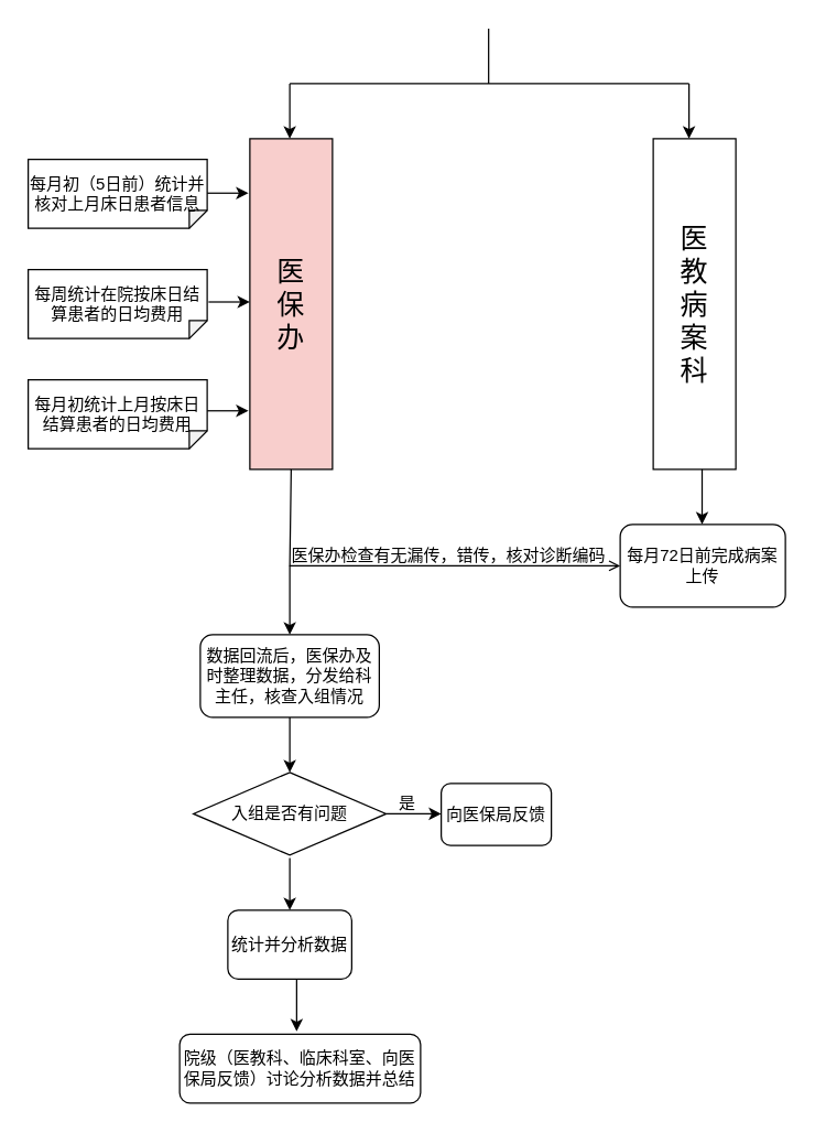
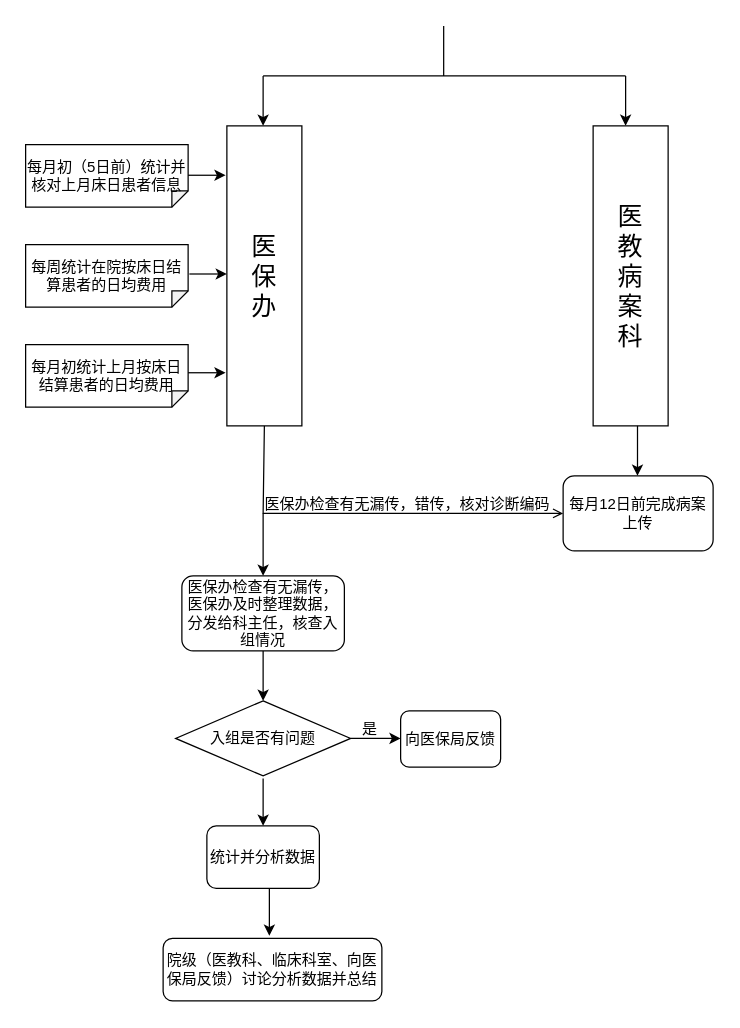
  <mxCell id="0" />
  <mxCell id="1" parent="0" />
  <mxCell id="2" value="医&lt;br&gt;教&lt;br&gt;病&lt;br&gt;案&lt;br&gt;科" style="rounded=0;whiteSpace=wrap;html=1;fontSize=20;" vertex="1" parent="1"><mxGeometry x="474" y="100" width="60" height="240" as="geometry" /></mxCell>
- <mxCell id="3" value="每月72日前完成病案上传" style="rounded=1;whiteSpace=wrap;html=1;" vertex="1" parent="1"><mxGeometry x="450" y="380" width="120" height="60" as="geometry" /></mxCell>
+ <mxCell id="3" value="每月12日前完成病案上传" style="rounded=1;whiteSpace=wrap;html=1;" vertex="1" parent="1"><mxGeometry x="450" y="380" width="120" height="60" as="geometry" /></mxCell>
  <mxCell id="4" value="" style="endArrow=classic;html=1;rounded=0;" edge="1" parent="1"><mxGeometry width="50" height="50" relative="1" as="geometry"><mxPoint x="509.5" y="340" as="sourcePoint" /><mxPoint x="509.5" y="380" as="targetPoint" /></mxGeometry></mxCell>
  <mxCell id="5" value="" style="group" vertex="1" connectable="0" parent="1"><mxGeometry x="210" y="20" width="290" height="80" as="geometry" /></mxCell>
  <mxCell id="6" value="" style="endArrow=none;html=1;rounded=0;" edge="1" parent="5"><mxGeometry width="50" height="50" relative="1" as="geometry"><mxPoint x="144.442" y="40" as="sourcePoint" /><mxPoint x="144.442" as="targetPoint" /></mxGeometry></mxCell>
  <mxCell id="7" value="" style="endArrow=none;html=1;rounded=0;" edge="1" parent="5"><mxGeometry width="50" height="50" relative="1" as="geometry"><mxPoint y="40" as="sourcePoint" /><mxPoint x="290" y="40" as="targetPoint" /></mxGeometry></mxCell>
  <mxCell id="8" value="" style="endArrow=classic;html=1;rounded=0;" edge="1" parent="5"><mxGeometry width="50" height="50" relative="1" as="geometry"><mxPoint y="40" as="sourcePoint" /><mxPoint y="80" as="targetPoint" /></mxGeometry></mxCell>
  <mxCell id="9" value="" style="endArrow=classic;html=1;rounded=0;" edge="1" parent="5"><mxGeometry width="50" height="50" relative="1" as="geometry"><mxPoint x="290" y="40" as="sourcePoint" /><mxPoint x="290" y="80" as="targetPoint" /></mxGeometry></mxCell>
  <mxCell id="10" value="" style="group" vertex="1" connectable="0" parent="1"><mxGeometry x="20" y="100" width="221" height="240" as="geometry" /></mxCell>
- <mxCell id="11" value="医&lt;br style=&quot;font-size: 20px;&quot;&gt;保&lt;br style=&quot;font-size: 20px;&quot;&gt;办" style="rounded=0;whiteSpace=wrap;html=1;fontSize=20;fillColor=#f8cecc;" vertex="1" parent="10"><mxGeometry x="161" width="60" height="240" as="geometry" /></mxCell>
+ <mxCell id="11" value="医&lt;br style=&quot;font-size: 20px;&quot;&gt;保&lt;br style=&quot;font-size: 20px;&quot;&gt;办" style="rounded=0;whiteSpace=wrap;html=1;fontSize=20;" vertex="1" parent="10"><mxGeometry x="161" width="60" height="240" as="geometry" /></mxCell>
  <mxCell id="12" value="每月初（5日前）统计并核对上月床日患者信息" style="shape=note;whiteSpace=wrap;html=1;backgroundOutline=1;darkOpacity=0.05;rotation=90;size=13;horizontal=0;" vertex="1" parent="10"><mxGeometry x="40" y="-25" width="50" height="130" as="geometry" /></mxCell>
  <mxCell id="13" value="每周统计在院按床日结算患者的日均费用" style="shape=note;whiteSpace=wrap;html=1;backgroundOutline=1;darkOpacity=0.05;rotation=90;size=13;horizontal=0;" vertex="1" parent="10"><mxGeometry x="40" y="55" width="50" height="130" as="geometry" /></mxCell>
  <mxCell id="14" value="每月初统计上月按床日结算患者的日均费用" style="shape=note;whiteSpace=wrap;html=1;backgroundOutline=1;darkOpacity=0.05;rotation=90;size=13;horizontal=0;" vertex="1" parent="10"><mxGeometry x="40" y="135" width="50" height="130" as="geometry" /></mxCell>
  <mxCell id="15" value="" style="endArrow=classic;html=1;rounded=0;" edge="1" parent="10"><mxGeometry width="50" height="50" relative="1" as="geometry"><mxPoint x="130" y="39.5" as="sourcePoint" /><mxPoint x="160" y="39.5" as="targetPoint" /></mxGeometry></mxCell>
  <mxCell id="16" value="" style="endArrow=classic;html=1;rounded=0;" edge="1" parent="10"><mxGeometry width="50" height="50" relative="1" as="geometry"><mxPoint x="131" y="118.5" as="sourcePoint" /><mxPoint x="161" y="118.5" as="targetPoint" /></mxGeometry></mxCell>
  <mxCell id="17" value="" style="endArrow=classic;html=1;rounded=0;" edge="1" parent="10"><mxGeometry width="50" height="50" relative="1" as="geometry"><mxPoint x="130" y="197.5" as="sourcePoint" /><mxPoint x="160" y="197.5" as="targetPoint" /></mxGeometry></mxCell>
  <mxCell id="18" value="" style="endArrow=open;html=1;rounded=0;exitX=0.5;exitY=1;exitDx=0;exitDy=0;" edge="1" parent="1" source="11" target="3"><mxGeometry width="50" height="50" relative="1" as="geometry"><mxPoint x="220" y="420" as="sourcePoint" /><mxPoint x="420" y="410" as="targetPoint" /><Array as="points"><mxPoint x="210" y="410" /></Array></mxGeometry></mxCell>
  <mxCell id="19" value="医保办检查有无漏传，错传，核对诊断编码" style="text;html=1;align=center;verticalAlign=middle;resizable=0;points=[];autosize=1;strokeColor=none;fillColor=none;" vertex="1" parent="1"><mxGeometry x="200" y="388" width="250" height="30" as="geometry" /></mxCell>
  <mxCell id="20" value="" style="endArrow=classic;html=1;rounded=0;" edge="1" parent="1"><mxGeometry width="50" height="50" relative="1" as="geometry"><mxPoint x="210" y="410" as="sourcePoint" /><mxPoint x="210" y="460" as="targetPoint" /></mxGeometry></mxCell>
- <mxCell id="21" value="数据回流后，医保办及时整理数据，分发给科主任，核查入组情况" style="rounded=1;whiteSpace=wrap;html=1;" vertex="1" parent="1"><mxGeometry x="145" y="460" width="130" height="60" as="geometry" /></mxCell>
+ <mxCell id="21" value="医保办检查有无漏传，医保办及时整理数据，分发给科主任，核查入组情况" style="rounded=1;whiteSpace=wrap;html=1;" vertex="1" parent="1"><mxGeometry x="145" y="460" width="130" height="60" as="geometry" /></mxCell>
  <mxCell id="22" value="" style="endArrow=classic;html=1;rounded=0;" edge="1" parent="1" target="23"><mxGeometry width="50" height="50" relative="1" as="geometry"><mxPoint x="210" y="520" as="sourcePoint" /><mxPoint x="210" y="560" as="targetPoint" /></mxGeometry></mxCell>
  <mxCell id="23" value="入组是否有问题" style="rhombus;whiteSpace=wrap;html=1;" vertex="1" parent="1"><mxGeometry x="140" y="560" width="140" height="60" as="geometry" /></mxCell>
  <mxCell id="24" value="" style="endArrow=classic;html=1;rounded=0;" edge="1" parent="1"><mxGeometry width="50" height="50" relative="1" as="geometry"><mxPoint x="280" y="590" as="sourcePoint" /><mxPoint x="320" y="590" as="targetPoint" /></mxGeometry></mxCell>
  <mxCell id="25" value="是" style="text;html=1;align=center;verticalAlign=middle;resizable=0;points=[];autosize=1;strokeColor=none;fillColor=none;" vertex="1" parent="1"><mxGeometry x="275" y="568" width="40" height="30" as="geometry" /></mxCell>
  <mxCell id="26" value="向医保局反馈" style="rounded=1;whiteSpace=wrap;html=1;" vertex="1" parent="1"><mxGeometry x="320" y="568" width="80" height="45" as="geometry" /></mxCell>
  <mxCell id="27" value="统计并分析数据" style="rounded=1;whiteSpace=wrap;html=1;" vertex="1" parent="1"><mxGeometry x="165" y="660" width="90" height="50" as="geometry" /></mxCell>
  <mxCell id="28" value="" style="endArrow=classic;html=1;rounded=0;" edge="1" parent="1"><mxGeometry width="50" height="50" relative="1" as="geometry"><mxPoint x="210" y="622" as="sourcePoint" /><mxPoint x="210" y="660" as="targetPoint" /></mxGeometry></mxCell>
  <mxCell id="29" value="院级（医教科、临床科室、向医保局反馈）讨论分析数据并总结" style="rounded=1;whiteSpace=wrap;html=1;" vertex="1" parent="1"><mxGeometry x="130" y="750" width="175" height="50" as="geometry" /></mxCell>
  <mxCell id="30" value="" style="endArrow=classic;html=1;rounded=0;" edge="1" parent="1"><mxGeometry width="50" height="50" relative="1" as="geometry"><mxPoint x="215" y="710" as="sourcePoint" /><mxPoint x="215" y="748" as="targetPoint" /></mxGeometry></mxCell>
